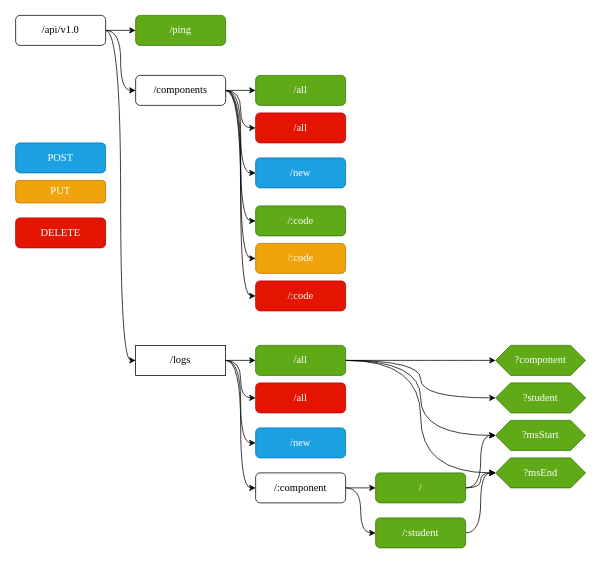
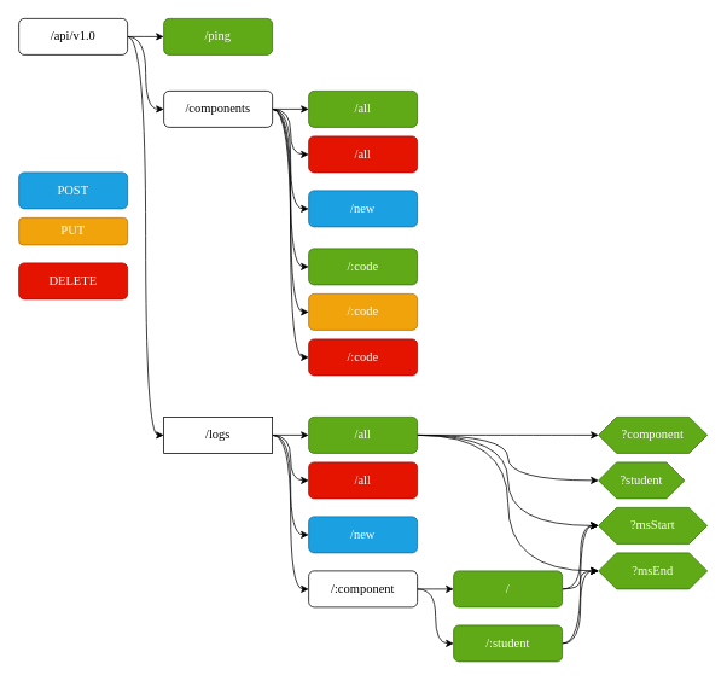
  <mxCell id="0" />
  <mxCell id="1" parent="0" />
  <mxCell id="2" value="" style="edgeStyle=orthogonalEdgeStyle;curved=1;rounded=0;orthogonalLoop=1;jettySize=auto;html=1;shadow=0;sketch=0;fontFamily=Lucida Console;fontStyle=0;fontSize=14;" parent="1" source="5" target="6" edge="1"><mxGeometry relative="1" as="geometry" /></mxCell>
  <mxCell id="3" style="edgeStyle=orthogonalEdgeStyle;curved=1;rounded=0;orthogonalLoop=1;jettySize=auto;html=1;exitX=1;exitY=0.5;exitDx=0;exitDy=0;entryX=0;entryY=0.5;entryDx=0;entryDy=0;shadow=0;sketch=0;fontFamily=Lucida Console;fontStyle=0;fontSize=14;" parent="1" source="5" target="13" edge="1"><mxGeometry relative="1" as="geometry" /></mxCell>
  <mxCell id="4" style="edgeStyle=orthogonalEdgeStyle;rounded=0;orthogonalLoop=1;jettySize=auto;html=1;exitX=1;exitY=0.5;exitDx=0;exitDy=0;entryX=0;entryY=0.5;entryDx=0;entryDy=0;curved=1;" edge="1" parent="1" source="5" target="38"><mxGeometry relative="1" as="geometry" /></mxCell>
  <mxCell id="5" value="/api/v1.0" style="rounded=1;whiteSpace=wrap;html=1;shadow=0;sketch=0;fontFamily=Lucida Console;fontStyle=0;fontSize=14;" parent="1" vertex="1"><mxGeometry x="20" y="20" width="120" height="40" as="geometry" /></mxCell>
  <mxCell id="6" value="/ping" style="rounded=1;whiteSpace=wrap;html=1;fillColor=#60a917;strokeColor=#2D7600;fontColor=#ffffff;shadow=0;sketch=0;fontFamily=Lucida Console;fontStyle=0;fontSize=14;" parent="1" vertex="1"><mxGeometry x="180" y="20" width="120" height="40" as="geometry" /></mxCell>
  <mxCell id="7" value="" style="edgeStyle=orthogonalEdgeStyle;curved=1;rounded=0;orthogonalLoop=1;jettySize=auto;html=1;shadow=0;sketch=0;fontFamily=Lucida Console;fontStyle=0;fontSize=14;" parent="1" source="13" target="14" edge="1"><mxGeometry relative="1" as="geometry" /></mxCell>
  <mxCell id="8" style="edgeStyle=orthogonalEdgeStyle;curved=1;rounded=0;orthogonalLoop=1;jettySize=auto;html=1;exitX=1;exitY=0.5;exitDx=0;exitDy=0;entryX=0;entryY=0.5;entryDx=0;entryDy=0;shadow=0;sketch=0;fontFamily=Lucida Console;fontStyle=0;fontSize=14;" parent="1" source="13" target="15" edge="1"><mxGeometry relative="1" as="geometry" /></mxCell>
  <mxCell id="9" style="edgeStyle=orthogonalEdgeStyle;curved=1;rounded=0;orthogonalLoop=1;jettySize=auto;html=1;exitX=1;exitY=0.5;exitDx=0;exitDy=0;entryX=0;entryY=0.5;entryDx=0;entryDy=0;shadow=0;sketch=0;fontFamily=Lucida Console;fontStyle=0;fontSize=14;" parent="1" source="13" target="16" edge="1"><mxGeometry relative="1" as="geometry" /></mxCell>
  <mxCell id="10" style="edgeStyle=orthogonalEdgeStyle;curved=1;rounded=0;orthogonalLoop=1;jettySize=auto;html=1;exitX=1;exitY=0.5;exitDx=0;exitDy=0;entryX=0;entryY=0.5;entryDx=0;entryDy=0;shadow=0;sketch=0;fontFamily=Lucida Console;fontStyle=0;fontSize=14;" parent="1" source="13" target="20" edge="1"><mxGeometry relative="1" as="geometry" /></mxCell>
  <mxCell id="11" style="edgeStyle=orthogonalEdgeStyle;curved=1;rounded=0;orthogonalLoop=1;jettySize=auto;html=1;exitX=1;exitY=0.5;exitDx=0;exitDy=0;entryX=0;entryY=0.5;entryDx=0;entryDy=0;shadow=0;sketch=0;fontFamily=Lucida Console;fontStyle=0;fontSize=14;" parent="1" source="13" target="21" edge="1"><mxGeometry relative="1" as="geometry" /></mxCell>
  <mxCell id="12" style="edgeStyle=orthogonalEdgeStyle;curved=1;rounded=0;orthogonalLoop=1;jettySize=auto;html=1;exitX=1;exitY=0.5;exitDx=0;exitDy=0;entryX=0;entryY=0.5;entryDx=0;entryDy=0;shadow=0;sketch=0;fontFamily=Lucida Console;fontStyle=0;fontSize=14;" parent="1" source="13" target="22" edge="1"><mxGeometry relative="1" as="geometry" /></mxCell>
  <mxCell id="13" value="/components" style="rounded=1;whiteSpace=wrap;html=1;shadow=0;sketch=0;fontFamily=Lucida Console;fontStyle=0;fontSize=14;" parent="1" vertex="1"><mxGeometry x="180" y="100" width="120" height="40" as="geometry" /></mxCell>
  <mxCell id="14" value="/all" style="rounded=1;whiteSpace=wrap;html=1;fillColor=#60a917;strokeColor=#2D7600;fontColor=#ffffff;shadow=0;sketch=0;fontFamily=Lucida Console;fontStyle=0;fontSize=14;" parent="1" vertex="1"><mxGeometry x="340" y="100" width="120" height="40" as="geometry" /></mxCell>
  <mxCell id="15" value="/:code" style="rounded=1;whiteSpace=wrap;html=1;fillColor=#60a917;strokeColor=#2D7600;fontColor=#ffffff;shadow=0;sketch=0;fontFamily=Lucida Console;fontStyle=0;fontSize=14;" parent="1" vertex="1"><mxGeometry x="340" y="274" width="120" height="40" as="geometry" /></mxCell>
  <mxCell id="16" value="/new" style="rounded=1;whiteSpace=wrap;html=1;fillColor=#1ba1e2;strokeColor=#006EAF;fontColor=#ffffff;shadow=0;sketch=0;fontFamily=Lucida Console;fontStyle=0;fontSize=14;" parent="1" vertex="1"><mxGeometry x="340" y="210" width="120" height="40" as="geometry" /></mxCell>
  <mxCell id="17" value="POST" style="rounded=1;whiteSpace=wrap;html=1;fillColor=#1ba1e2;strokeColor=#006EAF;fontColor=#ffffff;shadow=0;sketch=0;fontFamily=Lucida Console;fontStyle=0;fontSize=14;" parent="1" vertex="1"><mxGeometry x="20" y="190" width="120" height="40" as="geometry" /></mxCell>
  <mxCell id="18" value="PUT" style="rounded=1;whiteSpace=wrap;html=1;fillColor=#f0a30a;strokeColor=#BD7000;fontColor=#ffffff;shadow=0;sketch=0;fontFamily=Lucida Console;fontStyle=0;fontSize=14;" parent="1" vertex="1"><mxGeometry x="20" y="240" width="120" height="30" as="geometry" /></mxCell>
  <mxCell id="19" value="DELETE" style="rounded=1;whiteSpace=wrap;html=1;fillColor=#e51400;strokeColor=#B20000;fontColor=#ffffff;shadow=0;sketch=0;fontFamily=Lucida Console;fontStyle=0;fontSize=14;" parent="1" vertex="1"><mxGeometry x="20" y="290" width="120" height="40" as="geometry" /></mxCell>
  <mxCell id="20" value="/all" style="rounded=1;whiteSpace=wrap;html=1;fillColor=#e51400;strokeColor=#B20000;fontColor=#ffffff;shadow=0;sketch=0;fontFamily=Lucida Console;fontStyle=0;fontSize=14;" parent="1" vertex="1"><mxGeometry x="340" y="150" width="120" height="40" as="geometry" /></mxCell>
  <mxCell id="21" value="/:code" style="rounded=1;whiteSpace=wrap;html=1;fillColor=#f0a30a;strokeColor=#BD7000;fontColor=#ffffff;shadow=0;sketch=0;fontFamily=Lucida Console;fontStyle=0;fontSize=14;" parent="1" vertex="1"><mxGeometry x="340" y="324" width="120" height="40" as="geometry" /></mxCell>
  <mxCell id="22" value="/:code" style="rounded=1;whiteSpace=wrap;html=1;fillColor=#e51400;strokeColor=#B20000;fontColor=#ffffff;shadow=0;sketch=0;fontFamily=Lucida Console;fontStyle=0;fontSize=14;" parent="1" vertex="1"><mxGeometry x="340" y="374" width="120" height="40" as="geometry" /></mxCell>
  <mxCell id="23" style="edgeStyle=orthogonalEdgeStyle;curved=1;rounded=0;sketch=0;orthogonalLoop=1;jettySize=auto;html=1;exitX=1;exitY=0.5;exitDx=0;exitDy=0;entryX=0;entryY=0.5;entryDx=0;entryDy=0;shadow=0;fontFamily=Lucida Console;fontSize=14;" parent="1" source="25" target="33" edge="1"><mxGeometry relative="1" as="geometry" /></mxCell>
  <mxCell id="24" style="edgeStyle=orthogonalEdgeStyle;curved=1;rounded=0;sketch=0;orthogonalLoop=1;jettySize=auto;html=1;exitX=1;exitY=0.5;exitDx=0;exitDy=0;entryX=0;entryY=0.5;entryDx=0;entryDy=0;shadow=0;fontFamily=Lucida Console;fontSize=14;" parent="1" source="25" target="28" edge="1"><mxGeometry relative="1" as="geometry" /></mxCell>
  <mxCell id="25" value="/:component" style="rounded=1;whiteSpace=wrap;html=1;shadow=0;sketch=0;fontFamily=Lucida Console;fontStyle=0;fontSize=14;" parent="1" vertex="1"><mxGeometry x="340" y="630" width="120" height="40" as="geometry" /></mxCell>
  <mxCell id="26" style="edgeStyle=orthogonalEdgeStyle;curved=1;rounded=0;sketch=0;orthogonalLoop=1;jettySize=auto;html=1;exitX=1;exitY=0.5;exitDx=0;exitDy=0;entryX=0;entryY=0.5;entryDx=0;entryDy=0;shadow=0;fontFamily=Lucida Console;fontSize=14;" parent="1" source="28" target="29" edge="1"><mxGeometry relative="1" as="geometry" /></mxCell>
  <mxCell id="27" style="edgeStyle=orthogonalEdgeStyle;curved=1;rounded=0;sketch=0;orthogonalLoop=1;jettySize=auto;html=1;exitX=1;exitY=0.5;exitDx=0;exitDy=0;entryX=0;entryY=0.5;entryDx=0;entryDy=0;shadow=0;fontFamily=Lucida Console;fontSize=14;" parent="1" source="28" target="30" edge="1"><mxGeometry relative="1" as="geometry" /></mxCell>
  <mxCell id="28" value="/" style="rounded=1;whiteSpace=wrap;html=1;fillColor=#60a917;strokeColor=#2D7600;fontColor=#ffffff;shadow=0;sketch=0;fontFamily=Lucida Console;fontStyle=0;fontSize=14;" parent="1" vertex="1"><mxGeometry x="500" y="630" width="120" height="40" as="geometry" /></mxCell>
  <mxCell id="29" value="?msStart" style="shape=hexagon;perimeter=hexagonPerimeter2;whiteSpace=wrap;html=1;fixedSize=1;shadow=0;fontFamily=Lucida Console;fontSize=14;fillColor=#60a917;strokeColor=#2D7600;fontColor=#ffffff;" parent="1" vertex="1"><mxGeometry x="660" y="560" width="120" height="40" as="geometry" /></mxCell>
  <mxCell id="30" value="?msEnd" style="shape=hexagon;perimeter=hexagonPerimeter2;whiteSpace=wrap;html=1;fixedSize=1;shadow=0;fontFamily=Lucida Console;fontSize=14;fillColor=#60a917;strokeColor=#2D7600;fontColor=#ffffff;" parent="1" vertex="1"><mxGeometry x="660" y="610" width="120" height="40" as="geometry" /></mxCell>
+ <mxCell id="31" style="edgeStyle=orthogonalEdgeStyle;curved=1;rounded=0;sketch=0;orthogonalLoop=1;jettySize=auto;html=1;exitX=1;exitY=0.5;exitDx=0;exitDy=0;entryX=0;entryY=0.5;entryDx=0;entryDy=0;shadow=0;fontFamily=Lucida Console;fontSize=14;" parent="1" source="33" target="29" edge="1"><mxGeometry relative="1" as="geometry" /></mxCell>
  <mxCell id="32" style="edgeStyle=orthogonalEdgeStyle;curved=1;rounded=0;sketch=0;orthogonalLoop=1;jettySize=auto;html=1;exitX=1;exitY=0.5;exitDx=0;exitDy=0;entryX=0;entryY=0.5;entryDx=0;entryDy=0;shadow=0;fontFamily=Lucida Console;fontSize=14;" parent="1" source="33" target="30" edge="1"><mxGeometry relative="1" as="geometry" /></mxCell>
  <mxCell id="33" value="/:student" style="rounded=1;whiteSpace=wrap;html=1;fillColor=#60a917;strokeColor=#2D7600;fontColor=#ffffff;shadow=0;sketch=0;fontFamily=Lucida Console;fontStyle=0;fontSize=14;" parent="1" vertex="1"><mxGeometry x="500" y="690" width="120" height="40" as="geometry" /></mxCell>
  <mxCell id="34" style="edgeStyle=orthogonalEdgeStyle;curved=1;rounded=0;orthogonalLoop=1;jettySize=auto;html=1;exitX=1;exitY=0.5;exitDx=0;exitDy=0;entryX=0;entryY=0.5;entryDx=0;entryDy=0;" edge="1" parent="1" source="38" target="43"><mxGeometry relative="1" as="geometry" /></mxCell>
  <mxCell id="35" style="edgeStyle=orthogonalEdgeStyle;curved=1;rounded=0;orthogonalLoop=1;jettySize=auto;html=1;exitX=1;exitY=0.5;exitDx=0;exitDy=0;entryX=0;entryY=0.5;entryDx=0;entryDy=0;" edge="1" parent="1" source="38" target="44"><mxGeometry relative="1" as="geometry" /></mxCell>
  <mxCell id="36" style="edgeStyle=orthogonalEdgeStyle;curved=1;rounded=0;orthogonalLoop=1;jettySize=auto;html=1;exitX=1;exitY=0.5;exitDx=0;exitDy=0;entryX=0;entryY=0.5;entryDx=0;entryDy=0;" edge="1" parent="1" source="38" target="45"><mxGeometry relative="1" as="geometry" /></mxCell>
  <mxCell id="37" style="edgeStyle=orthogonalEdgeStyle;curved=1;rounded=0;orthogonalLoop=1;jettySize=auto;html=1;exitX=1;exitY=0.5;exitDx=0;exitDy=0;entryX=0;entryY=0.5;entryDx=0;entryDy=0;" edge="1" parent="1" source="38" target="25"><mxGeometry relative="1" as="geometry" /></mxCell>
  <mxCell id="38" value="/logs" style="whiteSpace=wrap;html=1;shadow=0;sketch=0;fontFamily=Lucida Console;fontStyle=0;fontSize=14;rounded=0;" vertex="1" parent="1"><mxGeometry x="180" y="460" width="120" height="40" as="geometry" /></mxCell>
  <mxCell id="39" style="edgeStyle=orthogonalEdgeStyle;curved=1;rounded=0;orthogonalLoop=1;jettySize=auto;html=1;exitX=1;exitY=0.5;exitDx=0;exitDy=0;entryX=0;entryY=0.5;entryDx=0;entryDy=0;" edge="1" parent="1" source="43" target="29"><mxGeometry relative="1" as="geometry" /></mxCell>
  <mxCell id="40" style="edgeStyle=orthogonalEdgeStyle;curved=1;rounded=0;orthogonalLoop=1;jettySize=auto;html=1;exitX=1;exitY=0.5;exitDx=0;exitDy=0;entryX=0;entryY=0.5;entryDx=0;entryDy=0;" edge="1" parent="1" source="43" target="30"><mxGeometry relative="1" as="geometry" /></mxCell>
  <mxCell id="41" style="edgeStyle=orthogonalEdgeStyle;curved=1;rounded=0;orthogonalLoop=1;jettySize=auto;html=1;exitX=1;exitY=0.5;exitDx=0;exitDy=0;entryX=0;entryY=0.5;entryDx=0;entryDy=0;" edge="1" parent="1" source="43" target="47"><mxGeometry relative="1" as="geometry" /></mxCell>
  <mxCell id="42" style="edgeStyle=orthogonalEdgeStyle;curved=1;rounded=0;orthogonalLoop=1;jettySize=auto;html=1;exitX=1;exitY=0.5;exitDx=0;exitDy=0;entryX=0;entryY=0.5;entryDx=0;entryDy=0;" edge="1" parent="1" source="43" target="46"><mxGeometry relative="1" as="geometry" /></mxCell>
  <mxCell id="43" value="/all" style="rounded=1;whiteSpace=wrap;html=1;fillColor=#60a917;strokeColor=#2D7600;fontColor=#ffffff;shadow=0;sketch=0;fontFamily=Lucida Console;fontStyle=0;fontSize=14;" vertex="1" parent="1"><mxGeometry x="340" y="460" width="120" height="40" as="geometry" /></mxCell>
  <mxCell id="44" value="/all" style="rounded=1;whiteSpace=wrap;html=1;fillColor=#e51400;strokeColor=#B20000;fontColor=#ffffff;shadow=0;sketch=0;fontFamily=Lucida Console;fontStyle=0;fontSize=14;" vertex="1" parent="1"><mxGeometry x="340" y="510" width="120" height="40" as="geometry" /></mxCell>
  <mxCell id="45" value="/new" style="rounded=1;whiteSpace=wrap;html=1;fillColor=#1ba1e2;strokeColor=#006EAF;fontColor=#ffffff;shadow=0;sketch=0;fontFamily=Lucida Console;fontStyle=0;fontSize=14;" vertex="1" parent="1"><mxGeometry x="340" y="570" width="120" height="40" as="geometry" /></mxCell>
- <mxCell id="46" value="?student" style="shape=hexagon;perimeter=hexagonPerimeter2;whiteSpace=wrap;html=1;fixedSize=1;shadow=0;fontFamily=Lucida Console;fontSize=14;fillColor=#60a917;strokeColor=#2D7600;fontColor=#ffffff;" vertex="1" parent="1"><mxGeometry x="660" y="510" width="120" height="40" as="geometry" /></mxCell>
+ <mxCell id="46" value="?student" style="shape=hexagon;perimeter=hexagonPerimeter2;whiteSpace=wrap;html=1;fixedSize=1;shadow=0;fontFamily=Lucida Console;fontSize=14;fillColor=#60a917;strokeColor=#2D7600;fontColor=#ffffff;" vertex="1" parent="1"><mxGeometry x="660" y="510" width="95" height="40" as="geometry" /></mxCell>
  <mxCell id="47" value="?component" style="shape=hexagon;perimeter=hexagonPerimeter2;whiteSpace=wrap;html=1;fixedSize=1;shadow=0;fontFamily=Lucida Console;fontSize=14;fillColor=#60a917;strokeColor=#2D7600;fontColor=#ffffff;" vertex="1" parent="1"><mxGeometry x="660" y="460" width="120" height="40" as="geometry" /></mxCell>
